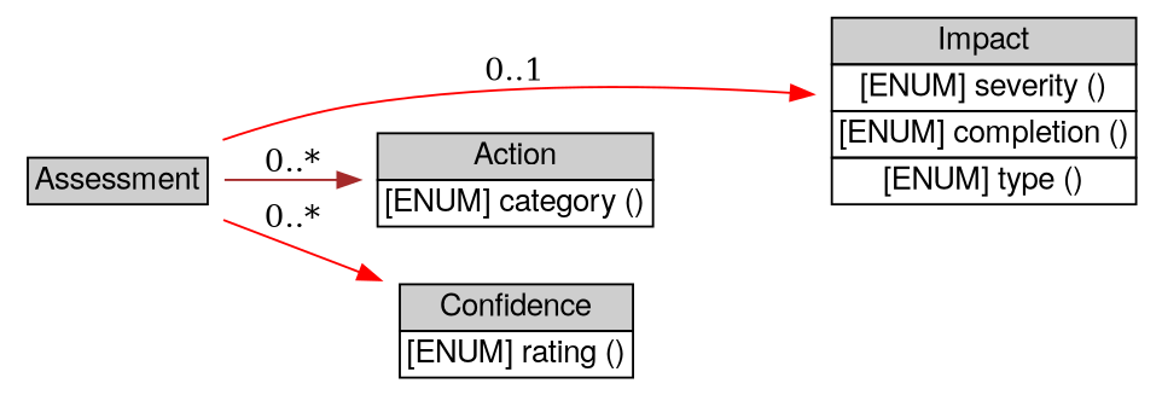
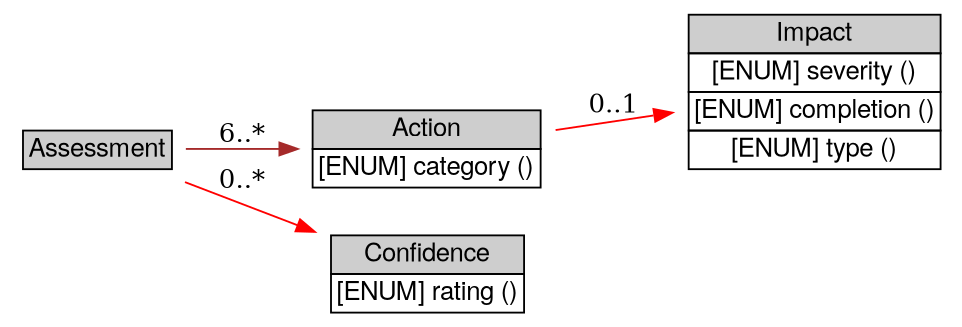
  digraph {
    rankdir=LR
    node [shape=plaintext]
    edge [color=red]
    n1 [height=0.5 label=<<table BORDER="0" CELLBORDER="1" CELLSPACING="0"> <tr> <td BGCOLOR="#CECECE" HREF="../IDMEFv1/Assessment.html" TITLE="The Assessment class is used to provide the analyzer&#39;s assessment of an event -- its impact, actions taken in response, and confidence. "><FONT FACE="Nimbus Sans L">Assessment</FONT></td> </tr>" %</table>> width=1.3472]
    n2 [height=1.2778 label=<<table BORDER="0" CELLBORDER="1" CELLSPACING="0"> <tr> <td BGCOLOR="#CECECE" HREF="../IDMEFv1/Impact.html" TITLE="The Impact class is used to provide the analyzer&#39;s assessment of the impact of the event on the target(s). It is represented in the IDMEF DTD as follows: "><FONT FACE="Nimbus Sans L">Impact</FONT></td> </tr>" %<tr><td  HREF="../IDMEFv1/Impact.html" TITLE="Section 10.)"><FONT FACE="Nimbus Sans L">[ENUM] severity ()</FONT></td></tr>%<tr><td  HREF="../IDMEFv1/Impact.html" TITLE="Section 10.)"><FONT FACE="Nimbus Sans L">[ENUM] completion ()</FONT></td></tr>%<tr><td  HREF="../IDMEFv1/Impact.html" TITLE="value is &quot;other&quot;.  (See also Section 10.)"><FONT FACE="Nimbus Sans L">[ENUM] type ()</FONT></td></tr>%</table>> width=2.125]
    n3 [height=0.69444 label=<<table BORDER="0" CELLBORDER="1" CELLSPACING="0"> <tr> <td BGCOLOR="#CECECE" HREF="../IDMEFv1/Action.html" TITLE="The Action class is used to describe any actions taken by the analyzer in response to the event. Is is represented in the IDMEF DTD as follows: "><FONT FACE="Nimbus Sans L">Action</FONT></td> </tr>" %<tr><td  HREF="../IDMEFv1/Action.html" TITLE="The default value is &quot;other&quot;.  (See also Section 10.)"><FONT FACE="Nimbus Sans L">[ENUM] category ()</FONT></td></tr>%</table>> width=1.9306]
    n4 [height=0.69444 label=<<table BORDER="0" CELLBORDER="1" CELLSPACING="0"> <tr> <td BGCOLOR="#CECECE" HREF="../IDMEFv1/Confidence.html" TITLE="The Confidence class is used to represent the analyzer&#39;s best estimate of the validity of its analysis. It is represented in the IDMEF DTD as follows: "><FONT FACE="Nimbus Sans L">Confidence</FONT></td> </tr>" %<tr><td  HREF="../IDMEFv1/Confidence.html" TITLE="also Section 10.)"><FONT FACE="Nimbus Sans L">[ENUM] rating ()</FONT></td></tr>%</table>> width=1.6806]
-   n1 -> n2 [label="0..1"]
-   n1 -> n3 [color=brown label="0..*"]
+   n3 -> n2 [label="0..1"]
+   n1 -> n3 [color=brown label="6..*"]
    n1 -> n4 [label="0..*"]
  }
